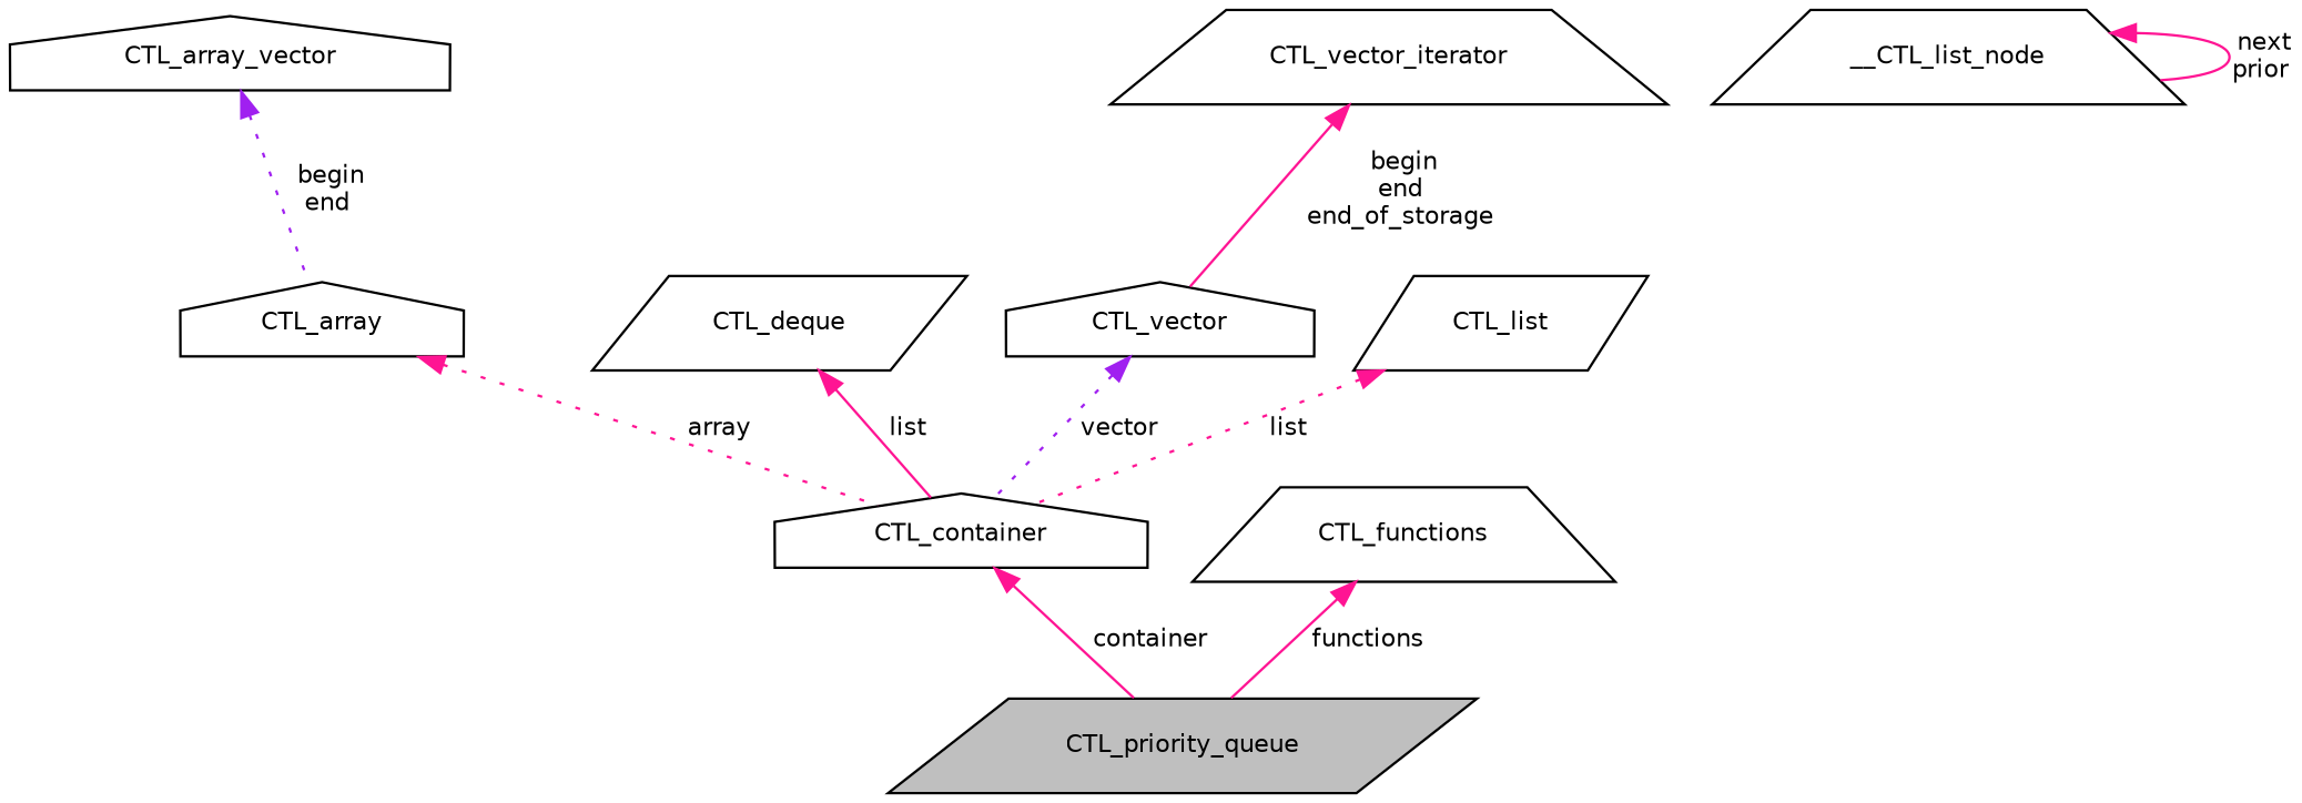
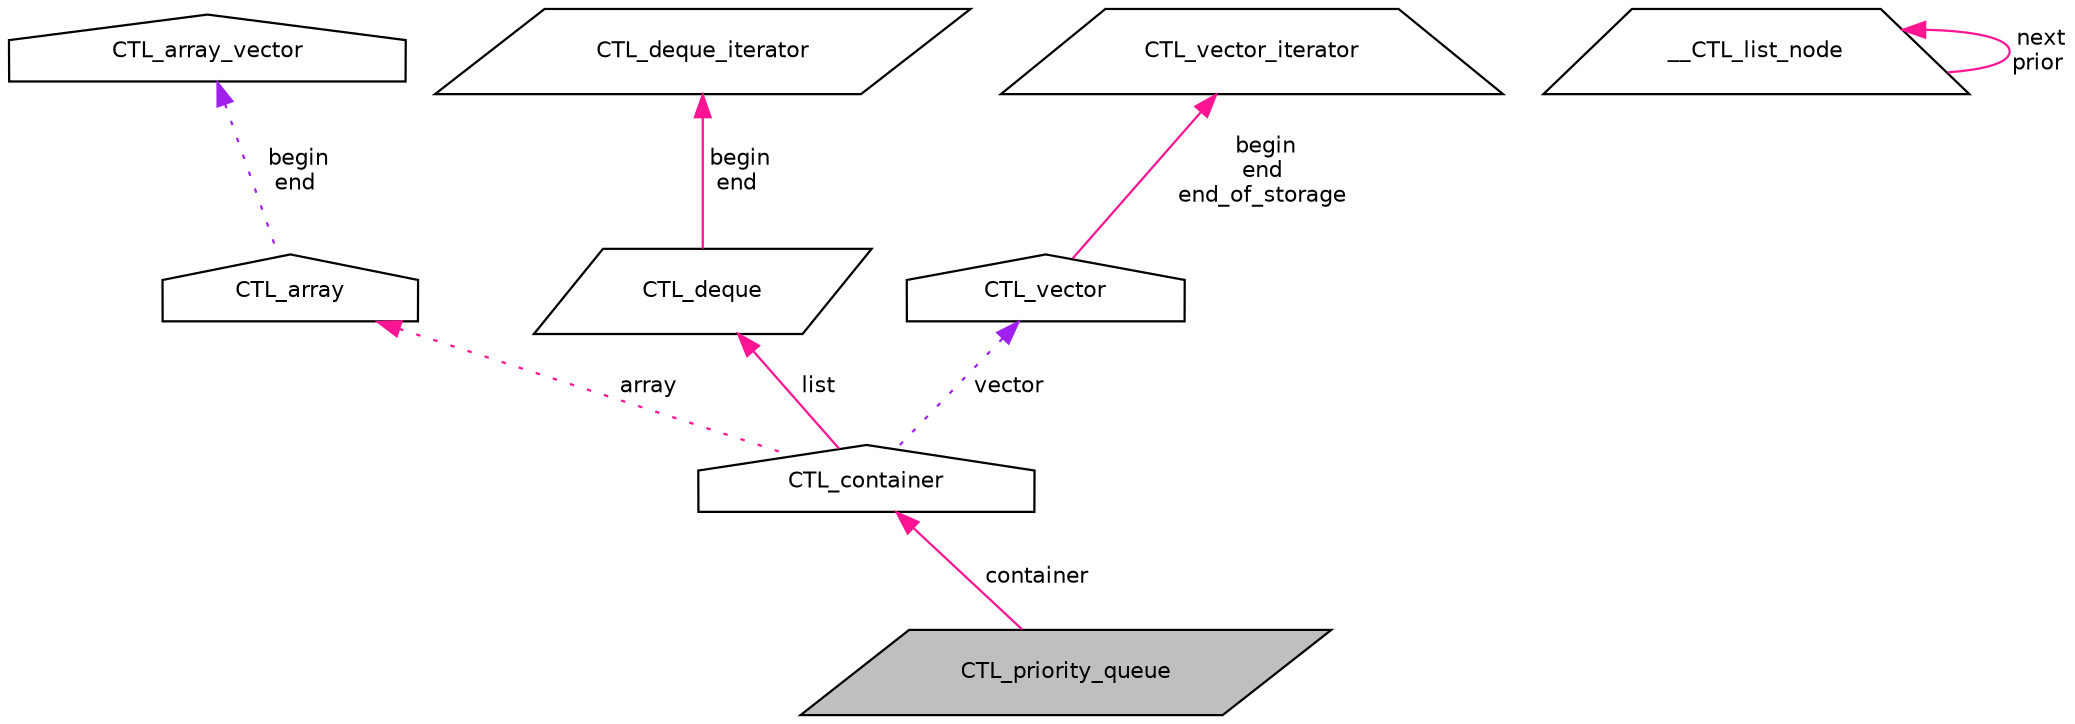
  digraph {
    node [color=black fillcolor=white fontname=Helvetica fontsize=10 shape=parallelogram style=filled]
    edge [color=deeppink dir=back fontname=Helvetica fontsize=10 labelfontname=Helvetica labelfontsize=10 style=solid]
    n1 [fillcolor=grey75 fontcolor=black height=0.2 label=CTL_priority_queue width=0.4]
    n2 [height=0.2 label=CTL_container shape=house width=0.4]
    n3 [height=0.2 label=CTL_array shape=house width=0.4]
    n4 [height=0.2 label=CTL_array_vector shape=house width=0.4]
    n5 [height=0.2 label=CTL_deque width=0.4]
+   n6 [height=0.2 label=CTL_deque_iterator width=0.4]
    n7 [height=0.2 label=CTL_vector shape=house width=0.4]
    n8 [height=0.2 label=CTL_vector_iterator shape=trapezium width=0.4]
-   n9 [height=0.2 label=CTL_list width=0.4]
    n10 [height=0.2 label=__CTL_list_node shape=trapezium width=0.4]
-   n11 [height=0.2 label=CTL_functions shape=trapezium width=0.4]
    n2 -> n1 [label=" container"]
    n3 -> n2 [label=" array" style=dotted]
    n4 -> n3 [color=purple label=" begin\nend" style=dotted]
    n5 -> n2 [label=" list"]
+   n6 -> n5 [label=" begin\nend"]
    n7 -> n2 [color=purple label=" vector" style=dotted]
    n8 -> n7 [label=" begin\nend\nend_of_storage"]
-   n9 -> n2 [label=" list" style=dotted]
    n10 -> n10 [label=" next\nprior"]
-   n11 -> n1 [label=" functions"]
  }
